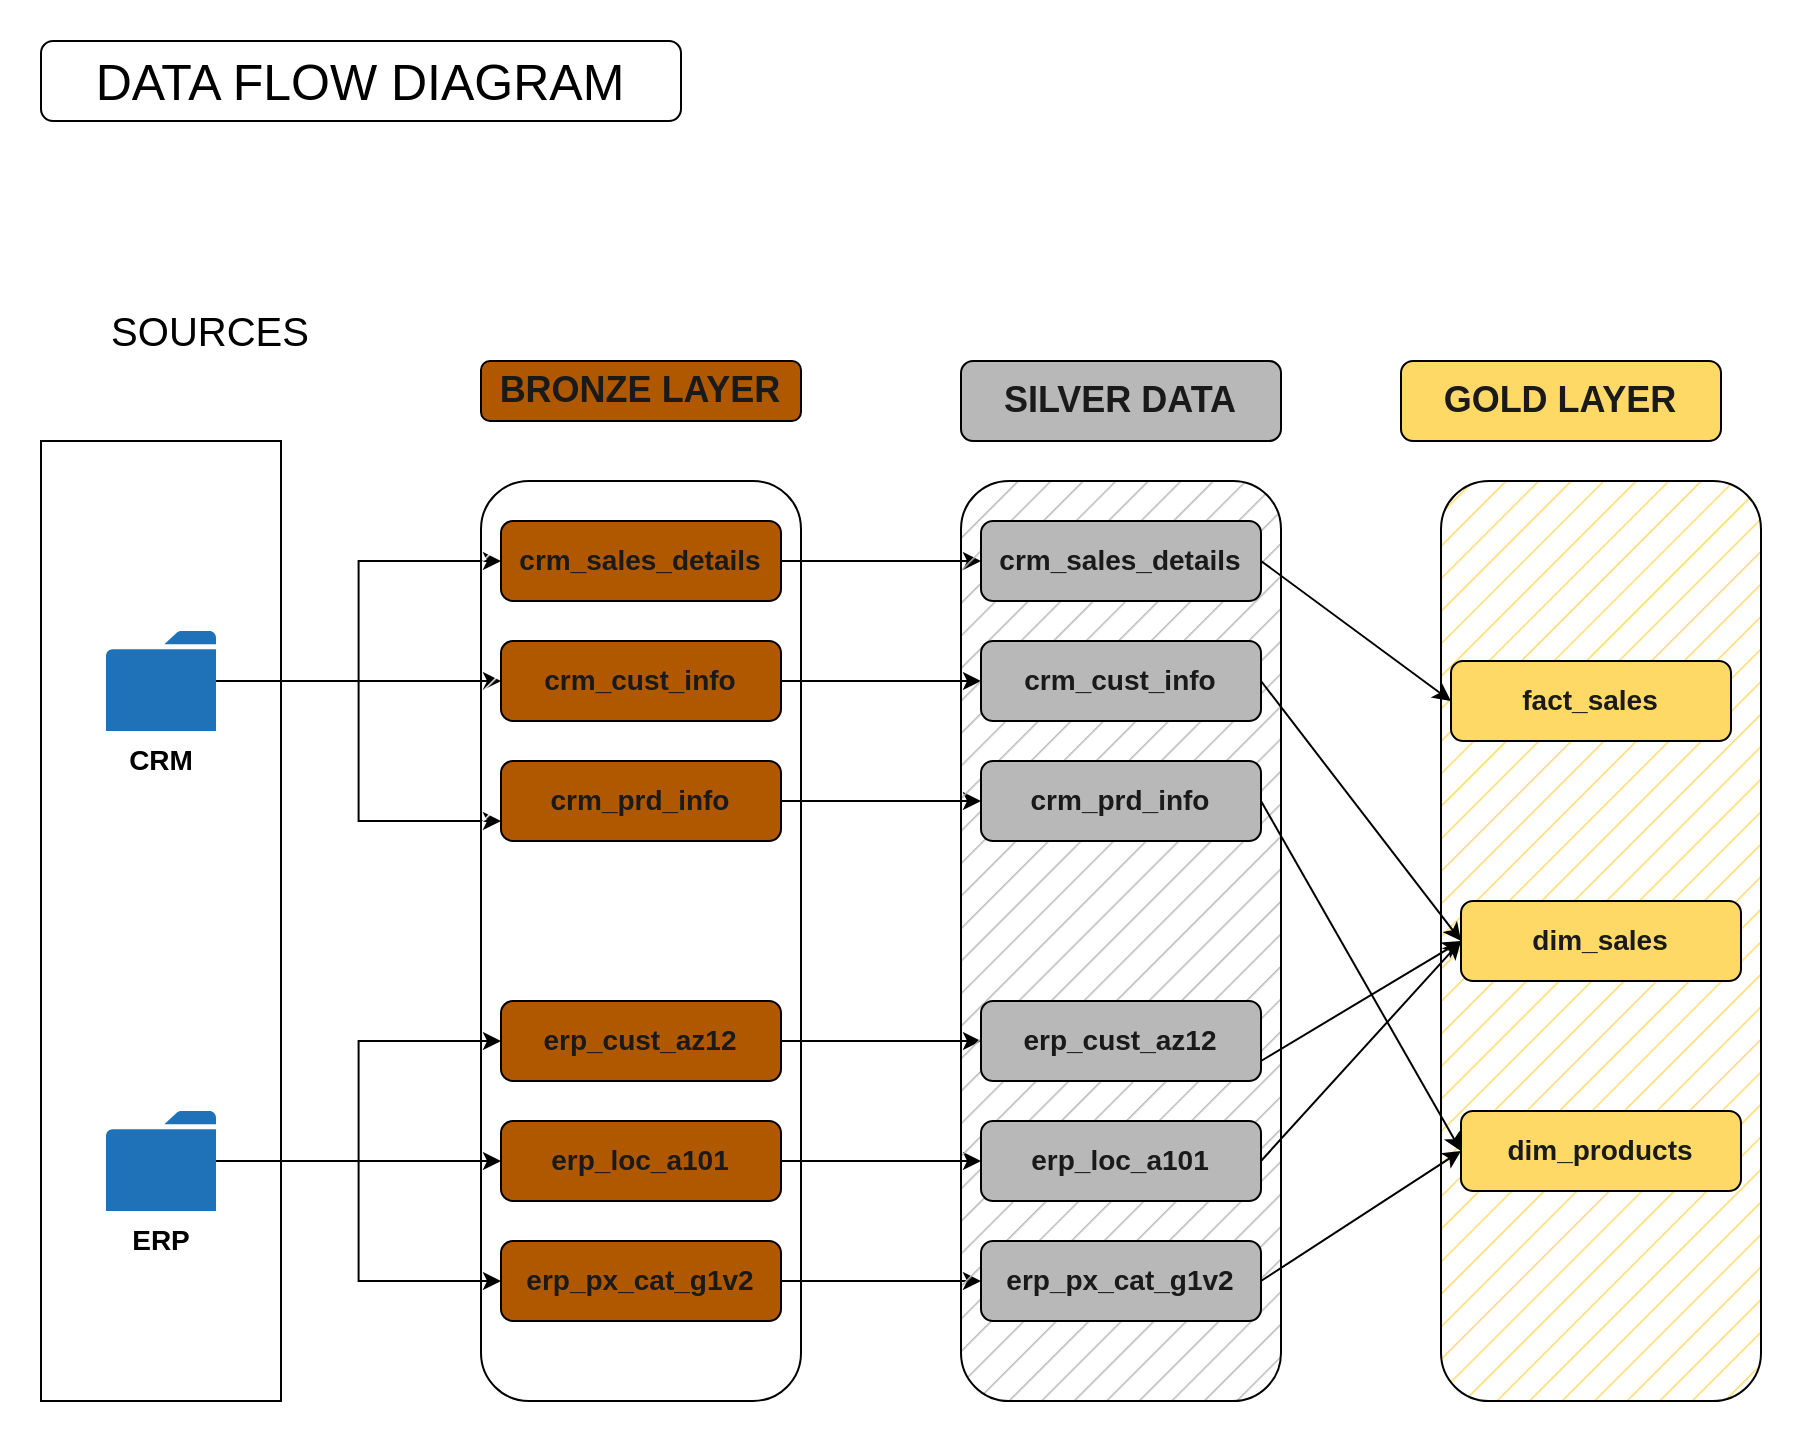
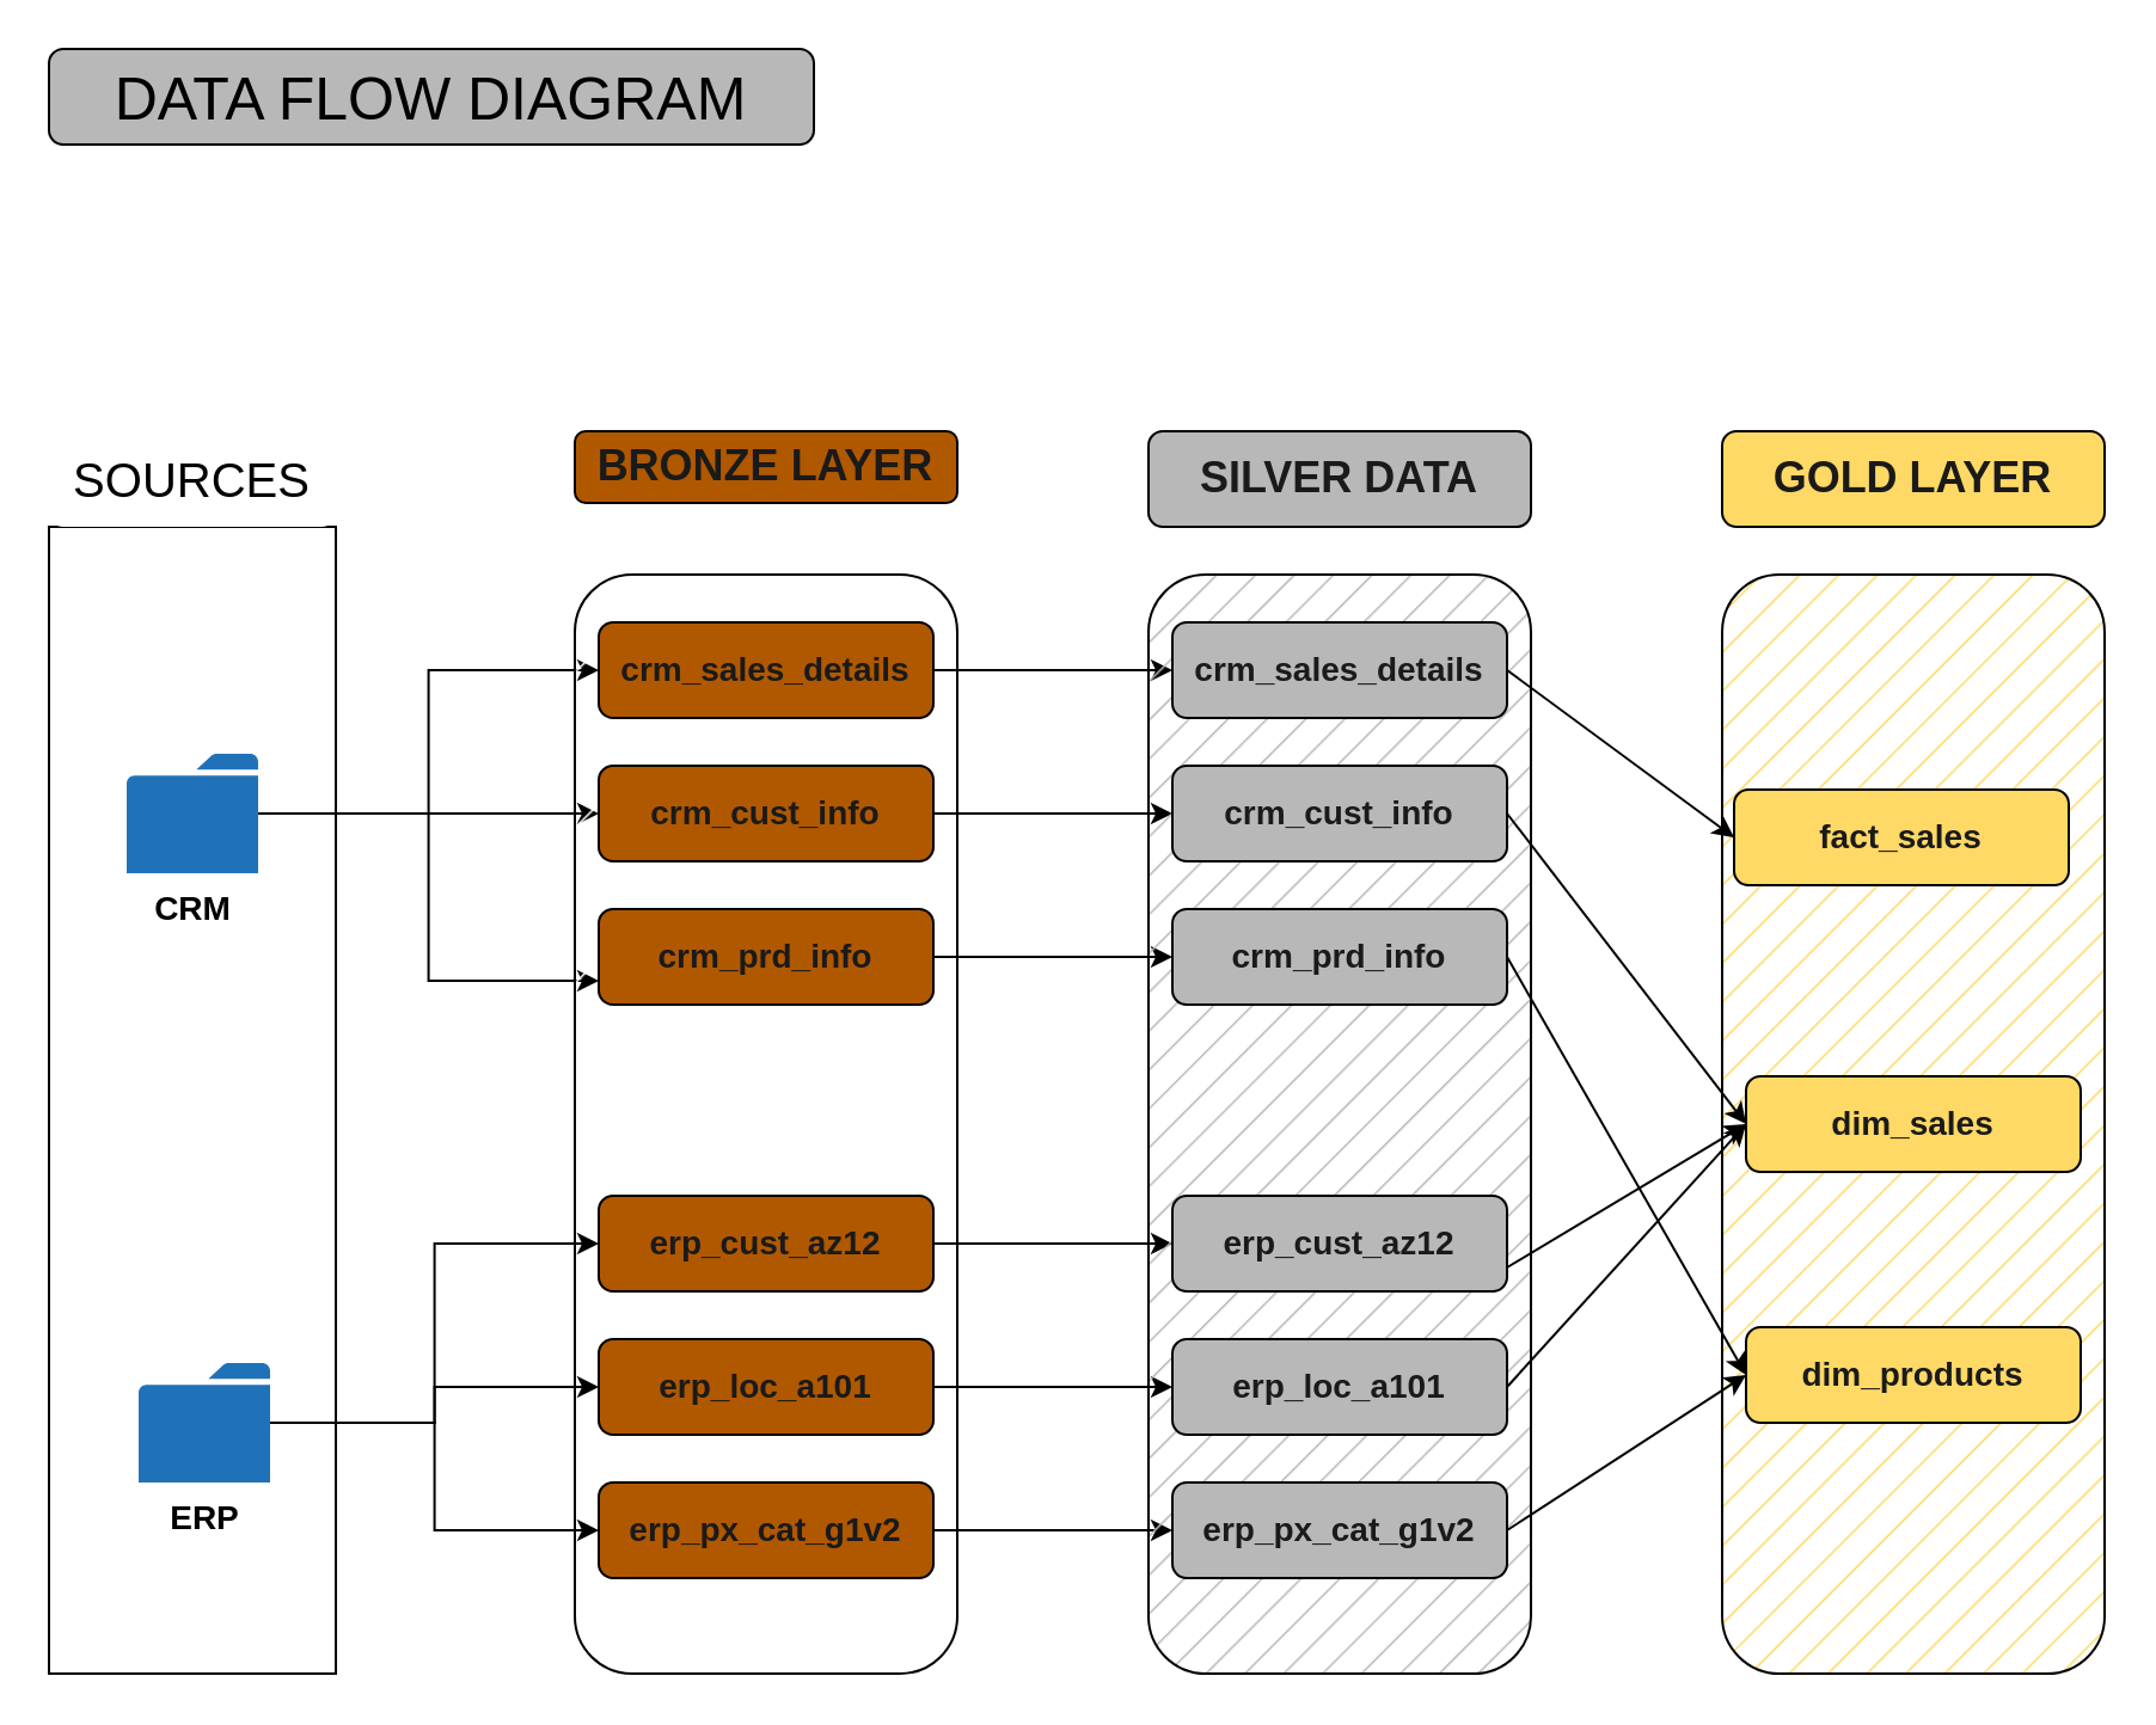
  <mxCell id="0" />
  <mxCell id="1" parent="0" />
- <mxCell id="2" value="DATA FLOW DIAGRAM" style="rounded=1;whiteSpace=wrap;html=1;fontSize=25;" parent="1" vertex="1"><mxGeometry x="20" y="20" width="320" height="40" as="geometry" /></mxCell>
+ <mxCell id="2" value="DATA FLOW DIAGRAM" style="rounded=1;whiteSpace=wrap;html=1;fontSize=25;fillColor=#b8b8b8;" parent="1" vertex="1"><mxGeometry x="20" y="20" width="320" height="40" as="geometry" /></mxCell>
  <mxCell id="3" value="" style="rounded=0;whiteSpace=wrap;html=1;fillStyle=auto;" parent="1" vertex="1"><mxGeometry x="20" y="220" width="120" height="480" as="geometry" /></mxCell>
- <mxCell id="4" value="SOURCES" style="rounded=1;whiteSpace=wrap;html=1;fontSize=20;strokeColor=none;" parent="1" vertex="1"><mxGeometry x="45" y="145" width="120" height="40" as="geometry" /></mxCell>
+ <mxCell id="4" value="SOURCES" style="rounded=1;whiteSpace=wrap;html=1;fontSize=20;strokeColor=none;" parent="1" vertex="1"><mxGeometry x="20" y="180" width="120" height="40" as="geometry" /></mxCell>
  <mxCell id="5" style="edgeStyle=orthogonalEdgeStyle;rounded=0;orthogonalLoop=1;jettySize=auto;html=1;entryX=0;entryY=0.5;entryDx=0;entryDy=0;" parent="1" source="8" target="16" edge="1"><mxGeometry relative="1" as="geometry" /></mxCell>
  <mxCell id="6" style="edgeStyle=orthogonalEdgeStyle;rounded=0;orthogonalLoop=1;jettySize=auto;html=1;entryX=0;entryY=0.75;entryDx=0;entryDy=0;" parent="1" source="8" target="20" edge="1"><mxGeometry relative="1" as="geometry" /></mxCell>
  <mxCell id="7" style="edgeStyle=orthogonalEdgeStyle;rounded=0;orthogonalLoop=1;jettySize=auto;html=1;entryX=0;entryY=0.5;entryDx=0;entryDy=0;" parent="1" source="8" target="18" edge="1"><mxGeometry relative="1" as="geometry" /></mxCell>
  <mxCell id="8" value="&lt;font style=&quot;font-size: 14px;&quot;&gt;&lt;b&gt;CRM&lt;/b&gt;&lt;/font&gt;" style="sketch=0;pointerEvents=1;shadow=0;dashed=0;html=1;strokeColor=none;labelPosition=center;verticalLabelPosition=bottom;verticalAlign=top;outlineConnect=0;align=center;shape=mxgraph.office.concepts.folder;fillColor=#2072B8;" parent="1" vertex="1"><mxGeometry x="52.5" y="315" width="55" height="50" as="geometry" /></mxCell>
  <mxCell id="9" value="" style="rounded=1;whiteSpace=wrap;html=1;fillStyle=hatch;glass=0;shadow=0;" parent="1" vertex="1"><mxGeometry x="240" y="240" width="160" height="460" as="geometry" /></mxCell>
  <mxCell id="10" style="edgeStyle=orthogonalEdgeStyle;rounded=0;orthogonalLoop=1;jettySize=auto;html=1;entryX=0;entryY=0.5;entryDx=0;entryDy=0;" parent="1" source="13" target="22" edge="1"><mxGeometry relative="1" as="geometry" /></mxCell>
  <mxCell id="11" style="edgeStyle=orthogonalEdgeStyle;rounded=0;orthogonalLoop=1;jettySize=auto;html=1;entryX=0;entryY=0.5;entryDx=0;entryDy=0;" parent="1" source="13" target="24" edge="1"><mxGeometry relative="1" as="geometry" /></mxCell>
  <mxCell id="12" style="edgeStyle=orthogonalEdgeStyle;rounded=0;orthogonalLoop=1;jettySize=auto;html=1;entryX=0;entryY=0.5;entryDx=0;entryDy=0;" parent="1" source="13" target="26" edge="1"><mxGeometry relative="1" as="geometry" /></mxCell>
- <mxCell id="13" value="&lt;font style=&quot;font-size: 14px;&quot;&gt;&lt;b&gt;ERP&lt;/b&gt;&lt;/font&gt;" style="sketch=0;pointerEvents=1;shadow=0;dashed=0;html=1;strokeColor=none;labelPosition=center;verticalLabelPosition=bottom;verticalAlign=top;outlineConnect=0;align=center;shape=mxgraph.office.concepts.folder;fillColor=#2072B8;" parent="1" vertex="1"><mxGeometry x="52.5" y="555" width="55" height="50" as="geometry" /></mxCell>
+ <mxCell id="13" value="&lt;font style=&quot;font-size: 14px;&quot;&gt;&lt;b&gt;ERP&lt;/b&gt;&lt;/font&gt;" style="sketch=0;pointerEvents=1;shadow=0;dashed=0;html=1;strokeColor=none;labelPosition=center;verticalLabelPosition=bottom;verticalAlign=top;outlineConnect=0;align=center;shape=mxgraph.office.concepts.folder;fillColor=#2072B8;" parent="1" vertex="1"><mxGeometry x="57.5" y="570" width="55" height="50" as="geometry" /></mxCell>
  <mxCell id="14" value="BRONZE LAYER" style="rounded=1;whiteSpace=wrap;html=1;fillColor=#B05800;fontColor=#1A1A1A;fontSize=18;fontStyle=1;gradientColor=none;" parent="1" vertex="1"><mxGeometry x="240" y="180" width="160" height="30" as="geometry" /></mxCell>
  <mxCell id="15" style="edgeStyle=orthogonalEdgeStyle;rounded=0;orthogonalLoop=1;jettySize=auto;html=1;entryX=0;entryY=0.5;entryDx=0;entryDy=0;" parent="1" source="16" target="29" edge="1"><mxGeometry relative="1" as="geometry" /></mxCell>
  <mxCell id="16" value="crm_sales_details" style="rounded=1;whiteSpace=wrap;html=1;fillColor=#B05800;fontColor=#1A1A1A;fontSize=14;fontStyle=1;gradientColor=none;" parent="1" vertex="1"><mxGeometry x="250" y="260" width="140" height="40" as="geometry" /></mxCell>
  <mxCell id="17" style="edgeStyle=orthogonalEdgeStyle;rounded=0;orthogonalLoop=1;jettySize=auto;html=1;entryX=0;entryY=0.5;entryDx=0;entryDy=0;" parent="1" source="18" target="30" edge="1"><mxGeometry relative="1" as="geometry" /></mxCell>
  <mxCell id="18" value="crm_cust_info" style="rounded=1;whiteSpace=wrap;html=1;fillColor=#B05800;fontColor=#1A1A1A;fontSize=14;fontStyle=1;gradientColor=none;" parent="1" vertex="1"><mxGeometry x="250" y="320" width="140" height="40" as="geometry" /></mxCell>
  <mxCell id="19" style="edgeStyle=orthogonalEdgeStyle;rounded=0;orthogonalLoop=1;jettySize=auto;html=1;entryX=0;entryY=0.5;entryDx=0;entryDy=0;" parent="1" source="20" target="31" edge="1"><mxGeometry relative="1" as="geometry" /></mxCell>
  <mxCell id="20" value="crm_prd_info" style="rounded=1;whiteSpace=wrap;html=1;fillColor=#B05800;fontColor=#1A1A1A;fontSize=14;fontStyle=1;gradientColor=none;" parent="1" vertex="1"><mxGeometry x="250" y="380" width="140" height="40" as="geometry" /></mxCell>
  <mxCell id="21" style="edgeStyle=orthogonalEdgeStyle;rounded=0;orthogonalLoop=1;jettySize=auto;html=1;entryX=0;entryY=0.5;entryDx=0;entryDy=0;" parent="1" source="22" target="32" edge="1"><mxGeometry relative="1" as="geometry" /></mxCell>
  <mxCell id="22" value="erp_cust_az12" style="rounded=1;whiteSpace=wrap;html=1;fillColor=#B05800;fontColor=#1A1A1A;fontSize=14;fontStyle=1;gradientColor=none;" parent="1" vertex="1"><mxGeometry x="250" y="500" width="140" height="40" as="geometry" /></mxCell>
  <mxCell id="23" style="edgeStyle=orthogonalEdgeStyle;rounded=0;orthogonalLoop=1;jettySize=auto;html=1;entryX=0;entryY=0.5;entryDx=0;entryDy=0;" parent="1" source="24" target="33" edge="1"><mxGeometry relative="1" as="geometry" /></mxCell>
  <mxCell id="24" value="erp_loc_a101" style="rounded=1;whiteSpace=wrap;html=1;fillColor=#B05800;fontColor=#1A1A1A;fontSize=14;fontStyle=1;gradientColor=none;" parent="1" vertex="1"><mxGeometry x="250" y="560" width="140" height="40" as="geometry" /></mxCell>
  <mxCell id="25" style="edgeStyle=orthogonalEdgeStyle;rounded=0;orthogonalLoop=1;jettySize=auto;html=1;entryX=0;entryY=0.5;entryDx=0;entryDy=0;" parent="1" source="26" target="34" edge="1"><mxGeometry relative="1" as="geometry" /></mxCell>
  <mxCell id="26" value="erp_px_cat_g1v2" style="rounded=1;whiteSpace=wrap;html=1;fillColor=#B05800;fontColor=#1A1A1A;fontSize=14;fontStyle=1;gradientColor=none;" parent="1" vertex="1"><mxGeometry x="250" y="620" width="140" height="40" as="geometry" /></mxCell>
  <mxCell id="27" value="" style="rounded=1;whiteSpace=wrap;html=1;fillStyle=hatch;glass=0;shadow=0;fillColor=#B8B8B8;" parent="1" vertex="1"><mxGeometry x="480" y="240" width="160" height="460" as="geometry" /></mxCell>
  <mxCell id="28" value="SILVER DATA" style="rounded=1;whiteSpace=wrap;html=1;fillColor=#B8B8B8;fontColor=#1A1A1A;fontSize=18;fontStyle=1;gradientColor=none;" parent="1" vertex="1"><mxGeometry x="480" y="180" width="160" height="40" as="geometry" /></mxCell>
  <mxCell id="29" value="crm_sales_details" style="rounded=1;whiteSpace=wrap;html=1;fillColor=#B8B8B8;fontColor=#1A1A1A;fontSize=14;fontStyle=1;gradientColor=none;" parent="1" vertex="1"><mxGeometry x="490" y="260" width="140" height="40" as="geometry" /></mxCell>
  <mxCell id="30" value="crm_cust_info" style="rounded=1;whiteSpace=wrap;html=1;fillColor=#B8B8B8;fontColor=#1A1A1A;fontSize=14;fontStyle=1;gradientColor=none;" parent="1" vertex="1"><mxGeometry x="490" y="320" width="140" height="40" as="geometry" /></mxCell>
  <mxCell id="31" value="crm_prd_info" style="rounded=1;whiteSpace=wrap;html=1;fillColor=#B8B8B8;fontColor=#1A1A1A;fontSize=14;fontStyle=1;gradientColor=none;" parent="1" vertex="1"><mxGeometry x="490" y="380" width="140" height="40" as="geometry" /></mxCell>
  <mxCell id="32" value="erp_cust_az12" style="rounded=1;whiteSpace=wrap;html=1;fillColor=#B8B8B8;fontColor=#1A1A1A;fontSize=14;fontStyle=1;gradientColor=none;" parent="1" vertex="1"><mxGeometry x="490" y="500" width="140" height="40" as="geometry" /></mxCell>
  <mxCell id="33" value="erp_loc_a101" style="rounded=1;whiteSpace=wrap;html=1;fillColor=#B8B8B8;fontColor=#1A1A1A;fontSize=14;fontStyle=1;gradientColor=none;" parent="1" vertex="1"><mxGeometry x="490" y="560" width="140" height="40" as="geometry" /></mxCell>
  <mxCell id="34" value="erp_px_cat_g1v2" style="rounded=1;whiteSpace=wrap;html=1;fillColor=#B8B8B8;fontColor=#1A1A1A;fontSize=14;fontStyle=1;gradientColor=none;" parent="1" vertex="1"><mxGeometry x="490" y="620" width="140" height="40" as="geometry" /></mxCell>
  <mxCell id="35" value="" style="rounded=1;whiteSpace=wrap;html=1;fillStyle=hatch;glass=0;shadow=0;fillColor=#FFD966;" vertex="1" parent="1"><mxGeometry x="720" y="240" width="160" height="460" as="geometry" /></mxCell>
- <mxCell id="36" value="GOLD LAYER" style="rounded=1;whiteSpace=wrap;html=1;fillColor=#FFD966;fontColor=#1A1A1A;fontSize=18;fontStyle=1;gradientColor=none;" vertex="1" parent="1"><mxGeometry x="700" y="180" width="160" height="40" as="geometry" /></mxCell>
+ <mxCell id="36" value="GOLD LAYER" style="rounded=1;whiteSpace=wrap;html=1;fillColor=#FFD966;fontColor=#1A1A1A;fontSize=18;fontStyle=1;gradientColor=none;" vertex="1" parent="1"><mxGeometry x="720" y="180" width="160" height="40" as="geometry" /></mxCell>
  <mxCell id="37" value="fact_sales" style="rounded=1;whiteSpace=wrap;html=1;fillColor=#FFD966;fontColor=#1A1A1A;fontSize=14;fontStyle=1;gradientColor=none;" vertex="1" parent="1"><mxGeometry x="725" y="330" width="140" height="40" as="geometry" /></mxCell>
  <mxCell id="38" value="dim_products" style="rounded=1;whiteSpace=wrap;html=1;fillColor=#FFD966;fontColor=#1A1A1A;fontSize=14;fontStyle=1;gradientColor=none;" vertex="1" parent="1"><mxGeometry x="730" y="555" width="140" height="40" as="geometry" /></mxCell>
  <mxCell id="39" value="dim_sales" style="rounded=1;whiteSpace=wrap;html=1;fillColor=#FFD966;fontColor=#1A1A1A;fontSize=14;fontStyle=1;gradientColor=none;" vertex="1" parent="1"><mxGeometry x="730" y="450" width="140" height="40" as="geometry" /></mxCell>
  <mxCell id="40" value="" style="endArrow=classic;html=1;rounded=0;entryX=0;entryY=0.5;entryDx=0;entryDy=0;exitX=1;exitY=0.5;exitDx=0;exitDy=0;" edge="1" parent="1" source="29" target="37"><mxGeometry width="50" height="50" relative="1" as="geometry"><mxPoint x="650" y="330" as="sourcePoint" /><mxPoint x="700" y="280" as="targetPoint" /></mxGeometry></mxCell>
  <mxCell id="41" value="" style="endArrow=classic;html=1;rounded=0;exitX=1;exitY=0.5;exitDx=0;exitDy=0;entryX=0;entryY=0.5;entryDx=0;entryDy=0;" edge="1" parent="1" source="30" target="39"><mxGeometry width="50" height="50" relative="1" as="geometry"><mxPoint x="660" y="470" as="sourcePoint" /><mxPoint x="710" y="420" as="targetPoint" /></mxGeometry></mxCell>
  <mxCell id="42" value="" style="endArrow=classic;html=1;rounded=0;exitX=1;exitY=0.75;exitDx=0;exitDy=0;entryX=0;entryY=0.5;entryDx=0;entryDy=0;" edge="1" parent="1" source="32" target="39"><mxGeometry width="50" height="50" relative="1" as="geometry"><mxPoint x="650" y="520" as="sourcePoint" /><mxPoint x="700" y="470" as="targetPoint" /></mxGeometry></mxCell>
  <mxCell id="43" value="" style="endArrow=classic;html=1;rounded=0;exitX=1;exitY=0.5;exitDx=0;exitDy=0;entryX=0;entryY=0.5;entryDx=0;entryDy=0;" edge="1" parent="1" source="33" target="39"><mxGeometry width="50" height="50" relative="1" as="geometry"><mxPoint x="650" y="565" as="sourcePoint" /><mxPoint x="700" y="515" as="targetPoint" /></mxGeometry></mxCell>
  <mxCell id="44" value="" style="endArrow=classic;html=1;rounded=0;entryX=0;entryY=0.5;entryDx=0;entryDy=0;exitX=1;exitY=0.5;exitDx=0;exitDy=0;" edge="1" parent="1" source="31" target="38"><mxGeometry width="50" height="50" relative="1" as="geometry"><mxPoint x="650" y="490" as="sourcePoint" /><mxPoint x="700" y="440" as="targetPoint" /></mxGeometry></mxCell>
  <mxCell id="45" value="" style="endArrow=classic;html=1;rounded=0;entryX=0;entryY=0.5;entryDx=0;entryDy=0;exitX=1;exitY=0.5;exitDx=0;exitDy=0;" edge="1" parent="1" source="34" target="38"><mxGeometry width="50" height="50" relative="1" as="geometry"><mxPoint x="650" y="640" as="sourcePoint" /><mxPoint x="700" y="590" as="targetPoint" /></mxGeometry></mxCell>
